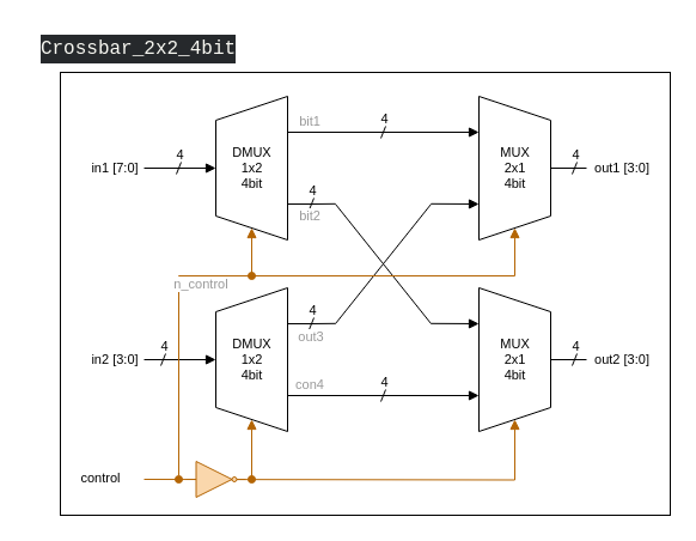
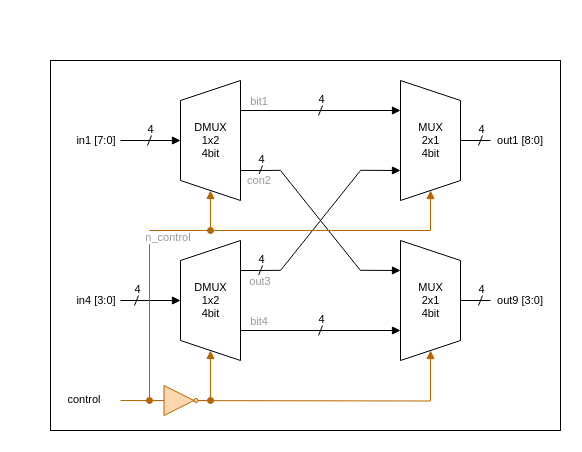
  <mxCell id="0" />
  <mxCell id="1" parent="0" />
- <mxCell id="2" value="&lt;div style=&quot;color: rgb(248, 248, 242); background-color: rgb(38, 41, 44); font-family: &amp;quot;Fira Code&amp;quot;, Consolas, &amp;quot;Courier New&amp;quot;, monospace, Menlo, Monaco, &amp;quot;Courier New&amp;quot;, monospace; font-size: 16px; line-height: 24px; white-space-collapse: preserve;&quot;&gt;&lt;div style=&quot;line-height: 24px;&quot;&gt;Crossbar_2x2_4bit&lt;/div&gt;&lt;/div&gt;" style="text;html=1;align=center;verticalAlign=middle;resizable=0;points=[];autosize=1;strokeColor=none;fillColor=none;fontFamily=Helvetica;fontSize=11;fontColor=default;labelBackgroundColor=default;" parent="1" vertex="1"><mxGeometry x="20" width="190" height="40" as="geometry" y="20" /></mxCell>
  <mxCell id="3" value="" style="group" parent="1" vertex="1" connectable="0"><mxGeometry x="50" y="60" width="510" height="370" as="geometry" /></mxCell>
  <mxCell id="4" style="edgeStyle=orthogonalEdgeStyle;shape=connector;rounded=0;orthogonalLoop=1;jettySize=auto;html=1;exitX=0.75;exitY=1;exitDx=0;exitDy=0;entryX=0.25;entryY=1;entryDx=0;entryDy=0;strokeColor=default;align=center;verticalAlign=middle;fontFamily=Helvetica;fontSize=11;fontColor=default;labelBackgroundColor=default;endArrow=block;endFill=1;" parent="3" source="7" target="14" edge="1"><mxGeometry relative="1" as="geometry" /></mxCell>
  <mxCell id="5" style="edgeStyle=orthogonalEdgeStyle;shape=connector;rounded=0;orthogonalLoop=1;jettySize=auto;html=1;exitX=0.25;exitY=1;exitDx=0;exitDy=0;strokeColor=default;align=center;verticalAlign=middle;fontFamily=Helvetica;fontSize=11;fontColor=default;labelBackgroundColor=default;endArrow=none;endFill=0;" parent="3" source="7" edge="1"><mxGeometry relative="1" as="geometry"><mxPoint x="230" y="109.8" as="targetPoint" /></mxGeometry></mxCell>
  <mxCell id="6" style="edgeStyle=orthogonalEdgeStyle;shape=connector;rounded=0;orthogonalLoop=1;jettySize=auto;html=1;exitX=0.5;exitY=0;exitDx=0;exitDy=0;strokeColor=default;align=center;verticalAlign=middle;fontFamily=Helvetica;fontSize=11;fontColor=default;labelBackgroundColor=default;endArrow=none;endFill=0;startArrow=block;startFill=1;" parent="3" source="7" edge="1"><mxGeometry relative="1" as="geometry"><mxPoint x="70" y="80" as="targetPoint" /></mxGeometry></mxCell>
  <mxCell id="7" value="" style="shape=trapezoid;perimeter=trapezoidPerimeter;whiteSpace=wrap;html=1;fixedSize=1;fontFamily=Helvetica;fontSize=11;fontColor=default;labelBackgroundColor=default;rotation=-90;" parent="3" vertex="1"><mxGeometry x="100" y="50" width="120" height="60" as="geometry" /></mxCell>
  <mxCell id="8" style="edgeStyle=orthogonalEdgeStyle;shape=connector;rounded=0;orthogonalLoop=1;jettySize=auto;html=1;exitX=0.25;exitY=1;exitDx=0;exitDy=0;entryX=0.75;entryY=1;entryDx=0;entryDy=0;strokeColor=default;align=center;verticalAlign=middle;fontFamily=Helvetica;fontSize=11;fontColor=default;labelBackgroundColor=default;endArrow=block;endFill=1;" parent="3" source="11" target="17" edge="1"><mxGeometry relative="1" as="geometry" /></mxCell>
  <mxCell id="9" style="edgeStyle=orthogonalEdgeStyle;shape=connector;rounded=0;orthogonalLoop=1;jettySize=auto;html=1;exitX=0.75;exitY=1;exitDx=0;exitDy=0;strokeColor=default;align=center;verticalAlign=middle;fontFamily=Helvetica;fontSize=11;fontColor=default;labelBackgroundColor=default;endArrow=none;endFill=0;" parent="3" source="11" edge="1"><mxGeometry relative="1" as="geometry"><mxPoint x="230" y="209.8" as="targetPoint" /></mxGeometry></mxCell>
  <mxCell id="10" style="edgeStyle=orthogonalEdgeStyle;shape=connector;rounded=0;orthogonalLoop=1;jettySize=auto;html=1;exitX=0.5;exitY=0;exitDx=0;exitDy=0;strokeColor=default;align=center;verticalAlign=middle;fontFamily=Helvetica;fontSize=11;fontColor=default;labelBackgroundColor=default;endArrow=none;endFill=0;startArrow=block;startFill=1;" parent="3" source="11" edge="1"><mxGeometry relative="1" as="geometry"><mxPoint x="70" y="240" as="targetPoint" /></mxGeometry></mxCell>
  <mxCell id="11" value="" style="shape=trapezoid;perimeter=trapezoidPerimeter;whiteSpace=wrap;html=1;fixedSize=1;fontFamily=Helvetica;fontSize=11;fontColor=default;labelBackgroundColor=default;rotation=-90;" parent="3" vertex="1"><mxGeometry x="100" y="210" width="120" height="60" as="geometry" /></mxCell>
  <mxCell id="12" style="shape=connector;rounded=0;orthogonalLoop=1;jettySize=auto;html=1;exitX=0.75;exitY=1;exitDx=0;exitDy=0;strokeColor=default;align=center;verticalAlign=middle;fontFamily=Helvetica;fontSize=11;fontColor=default;labelBackgroundColor=default;endArrow=none;endFill=0;startArrow=block;startFill=1;" parent="3" source="14" edge="1"><mxGeometry relative="1" as="geometry"><mxPoint x="310" y="109.8" as="targetPoint" /></mxGeometry></mxCell>
  <mxCell id="13" style="edgeStyle=orthogonalEdgeStyle;shape=connector;rounded=0;orthogonalLoop=1;jettySize=auto;html=1;exitX=0.5;exitY=0;exitDx=0;exitDy=0;strokeColor=default;align=center;verticalAlign=middle;fontFamily=Helvetica;fontSize=11;fontColor=default;labelBackgroundColor=default;endArrow=none;endFill=0;" parent="3" source="14" edge="1"><mxGeometry relative="1" as="geometry"><mxPoint x="440" y="80" as="targetPoint" /></mxGeometry></mxCell>
  <mxCell id="14" value="" style="shape=trapezoid;perimeter=trapezoidPerimeter;whiteSpace=wrap;html=1;fixedSize=1;fontFamily=Helvetica;fontSize=11;fontColor=default;labelBackgroundColor=default;rotation=-90;direction=west;" parent="3" vertex="1"><mxGeometry x="320" y="50" width="120" height="60" as="geometry" /></mxCell>
  <mxCell id="15" style="shape=connector;rounded=0;orthogonalLoop=1;jettySize=auto;html=1;exitX=0.25;exitY=1;exitDx=0;exitDy=0;strokeColor=default;align=center;verticalAlign=middle;fontFamily=Helvetica;fontSize=11;fontColor=default;labelBackgroundColor=default;endArrow=none;endFill=0;startArrow=block;startFill=1;" parent="3" source="17" edge="1"><mxGeometry relative="1" as="geometry"><mxPoint x="310" y="209.8" as="targetPoint" /></mxGeometry></mxCell>
  <mxCell id="16" style="edgeStyle=orthogonalEdgeStyle;shape=connector;rounded=0;orthogonalLoop=1;jettySize=auto;html=1;exitX=0.5;exitY=0;exitDx=0;exitDy=0;strokeColor=default;align=center;verticalAlign=middle;fontFamily=Helvetica;fontSize=11;fontColor=default;labelBackgroundColor=default;endArrow=none;endFill=0;" parent="3" source="17" edge="1"><mxGeometry relative="1" as="geometry"><mxPoint x="440" y="240.2" as="targetPoint" /></mxGeometry></mxCell>
  <mxCell id="17" value="" style="shape=trapezoid;perimeter=trapezoidPerimeter;whiteSpace=wrap;html=1;fixedSize=1;fontFamily=Helvetica;fontSize=11;fontColor=default;labelBackgroundColor=default;rotation=-90;direction=west;" parent="3" vertex="1"><mxGeometry x="320" y="210" width="120" height="60" as="geometry" /></mxCell>
  <mxCell id="18" value="" style="endArrow=none;html=1;rounded=0;strokeColor=default;align=center;verticalAlign=middle;fontFamily=Helvetica;fontSize=11;fontColor=default;labelBackgroundColor=default;" parent="3" edge="1"><mxGeometry width="50" height="50" relative="1" as="geometry"><mxPoint x="230" y="110" as="sourcePoint" /><mxPoint x="310" y="210" as="targetPoint" /></mxGeometry></mxCell>
  <mxCell id="19" value="" style="endArrow=none;html=1;rounded=0;strokeColor=default;align=center;verticalAlign=middle;fontFamily=Helvetica;fontSize=11;fontColor=default;labelBackgroundColor=default;" parent="3" edge="1"><mxGeometry width="50" height="50" relative="1" as="geometry"><mxPoint x="230" y="210" as="sourcePoint" /><mxPoint x="310" y="110" as="targetPoint" /></mxGeometry></mxCell>
  <mxCell id="20" value="" style="endArrow=block;html=1;rounded=0;strokeColor=#b46504;align=center;verticalAlign=middle;fontFamily=Helvetica;fontSize=11;fontColor=default;labelBackgroundColor=default;edgeStyle=orthogonalEdgeStyle;fillColor=#fad7ac;endFill=1;" parent="3" target="17" edge="1"><mxGeometry width="50" height="50" relative="1" as="geometry"><mxPoint x="70" y="340" as="sourcePoint" /><mxPoint x="150" y="290" as="targetPoint" /></mxGeometry></mxCell>
  <mxCell id="21" value="" style="endArrow=block;html=1;rounded=0;strokeColor=#b46504;align=center;verticalAlign=middle;fontFamily=Helvetica;fontSize=11;fontColor=default;labelBackgroundColor=default;entryX=0;entryY=0.5;entryDx=0;entryDy=0;fillColor=#fad7ac;endFill=1;" parent="3" target="11" edge="1"><mxGeometry width="50" height="50" relative="1" as="geometry"><mxPoint x="160" y="340" as="sourcePoint" /><mxPoint x="310" y="250" as="targetPoint" /></mxGeometry></mxCell>
  <mxCell id="22" style="edgeStyle=orthogonalEdgeStyle;shape=connector;rounded=0;orthogonalLoop=1;jettySize=auto;html=1;strokeColor=#b46504;align=center;verticalAlign=middle;fontFamily=Helvetica;fontSize=11;fontColor=default;labelBackgroundColor=default;endArrow=block;endFill=1;entryX=1;entryY=0.5;entryDx=0;entryDy=0;fillColor=#fad7ac;exitX=0.5;exitY=0;exitDx=0;exitDy=0;" parent="3" source="63" target="14" edge="1"><mxGeometry relative="1" as="geometry"><mxPoint x="99" y="170" as="targetPoint" /><Array as="points"><mxPoint x="99" y="170" /><mxPoint x="380" y="170" /></Array><mxPoint x="80" y="270" as="sourcePoint" /></mxGeometry></mxCell>
  <mxCell id="23" value="" style="endArrow=block;html=1;rounded=0;strokeColor=#b46504;align=center;verticalAlign=middle;fontFamily=Helvetica;fontSize=11;fontColor=default;labelBackgroundColor=default;entryX=0;entryY=0.5;entryDx=0;entryDy=0;fillColor=#fad7ac;endFill=1;" parent="3" target="7" edge="1"><mxGeometry width="50" height="50" relative="1" as="geometry"><mxPoint x="160" y="170" as="sourcePoint" /><mxPoint x="130" y="130" as="targetPoint" /></mxGeometry></mxCell>
  <mxCell id="24" value="in1 [7:0]" style="text;html=1;align=center;verticalAlign=middle;whiteSpace=wrap;rounded=0;fontFamily=Helvetica;fontSize=11;fontColor=default;labelBackgroundColor=default;" parent="3" vertex="1"><mxGeometry x="16" y="65" width="60" height="30" as="geometry" /></mxCell>
- <mxCell id="25" value="in2 [3:0]" style="text;html=1;align=center;verticalAlign=middle;whiteSpace=wrap;rounded=0;fontFamily=Helvetica;fontSize=11;fontColor=default;labelBackgroundColor=default;" parent="3" vertex="1"><mxGeometry x="16" y="225" width="60" height="30" as="geometry" /></mxCell>
- <mxCell id="26" value="out1 [3:0]" style="text;html=1;align=center;verticalAlign=middle;whiteSpace=wrap;rounded=0;fontFamily=Helvetica;fontSize=11;fontColor=default;labelBackgroundColor=default;" parent="3" vertex="1"><mxGeometry x="440" y="65" width="60" height="30" as="geometry" /></mxCell>
- <mxCell id="27" value="out2 [3:0]" style="text;html=1;align=center;verticalAlign=middle;whiteSpace=wrap;rounded=0;fontFamily=Helvetica;fontSize=11;fontColor=default;labelBackgroundColor=default;" parent="3" vertex="1"><mxGeometry x="440" y="225" width="60" height="30" as="geometry" /></mxCell>
+ <mxCell id="25" value="in4 [3:0]" style="text;html=1;align=center;verticalAlign=middle;whiteSpace=wrap;rounded=0;fontFamily=Helvetica;fontSize=11;fontColor=default;labelBackgroundColor=default;" parent="3" vertex="1"><mxGeometry x="16" y="225" width="60" height="30" as="geometry" /></mxCell>
+ <mxCell id="26" value="out1 [8:0]" style="text;html=1;align=center;verticalAlign=middle;whiteSpace=wrap;rounded=0;fontFamily=Helvetica;fontSize=11;fontColor=default;labelBackgroundColor=default;" parent="3" vertex="1"><mxGeometry x="440" y="65" width="60" height="30" as="geometry" /></mxCell>
+ <mxCell id="27" value="out9 [3:0]" style="text;html=1;align=center;verticalAlign=middle;whiteSpace=wrap;rounded=0;fontFamily=Helvetica;fontSize=11;fontColor=default;labelBackgroundColor=default;" parent="3" vertex="1"><mxGeometry x="440" y="225" width="60" height="30" as="geometry" /></mxCell>
  <mxCell id="28" value="control" style="text;html=1;align=center;verticalAlign=middle;whiteSpace=wrap;rounded=0;fontFamily=Helvetica;fontSize=11;fontColor=default;labelBackgroundColor=default;" parent="3" vertex="1"><mxGeometry x="4" y="324" width="60" height="30" as="geometry" /></mxCell>
  <mxCell id="29" value="&lt;font color=&quot;#999999&quot;&gt;n_control&lt;/font&gt;" style="text;html=1;align=center;verticalAlign=middle;whiteSpace=wrap;rounded=0;fontFamily=Helvetica;fontSize=11;fontColor=default;labelBackgroundColor=default;" parent="3" vertex="1"><mxGeometry x="88" y="162" width="60" height="30" as="geometry" /></mxCell>
  <mxCell id="30" value="DMUX&lt;div&gt;1x2&lt;/div&gt;&lt;div&gt;4bit&lt;/div&gt;" style="text;html=1;align=center;verticalAlign=middle;resizable=0;points=[];autosize=1;strokeColor=none;fillColor=none;fontFamily=Helvetica;fontSize=11;fontColor=default;labelBackgroundColor=default;" parent="3" vertex="1"><mxGeometry x="130" y="55" width="60" height="50" as="geometry" /></mxCell>
  <mxCell id="31" value="DMUX&lt;div&gt;1x2&lt;/div&gt;&lt;div&gt;4bit&lt;/div&gt;" style="text;html=1;align=center;verticalAlign=middle;resizable=0;points=[];autosize=1;strokeColor=none;fillColor=none;fontFamily=Helvetica;fontSize=11;fontColor=default;labelBackgroundColor=default;" parent="3" vertex="1"><mxGeometry x="130" y="215" width="60" height="50" as="geometry" /></mxCell>
  <mxCell id="32" value="MUX&lt;div&gt;2x1&lt;/div&gt;&lt;div&gt;4bit&lt;/div&gt;" style="text;html=1;align=center;verticalAlign=middle;resizable=0;points=[];autosize=1;strokeColor=none;fillColor=none;fontFamily=Helvetica;fontSize=11;fontColor=default;labelBackgroundColor=default;" parent="3" vertex="1"><mxGeometry x="355" y="215" width="50" height="50" as="geometry" /></mxCell>
  <mxCell id="33" value="MUX&lt;div&gt;2x1&lt;/div&gt;&lt;div&gt;4bit&lt;/div&gt;" style="text;html=1;align=center;verticalAlign=middle;resizable=0;points=[];autosize=1;strokeColor=none;fillColor=none;fontFamily=Helvetica;fontSize=11;fontColor=default;labelBackgroundColor=default;" parent="3" vertex="1"><mxGeometry x="355" y="55" width="50" height="50" as="geometry" /></mxCell>
  <mxCell id="34" value="" style="group;fontFamily=Helvetica;fontSize=11;fontColor=default;labelBackgroundColor=default;" parent="3" vertex="1" connectable="0"><mxGeometry x="85" y="54" width="30" height="31" as="geometry" /></mxCell>
  <mxCell id="35" value="4" style="text;html=1;align=center;verticalAlign=middle;resizable=0;points=[];autosize=1;strokeColor=none;fillColor=none;fontFamily=Helvetica;fontSize=11;fontColor=default;labelBackgroundColor=default;" parent="34" vertex="1"><mxGeometry width="30" height="30" as="geometry" /></mxCell>
  <mxCell id="36" value="" style="endArrow=none;html=1;rounded=0;strokeColor=default;align=center;verticalAlign=middle;fontFamily=Helvetica;fontSize=11;fontColor=default;labelBackgroundColor=default;" parent="34" edge="1"><mxGeometry width="50" height="50" relative="1" as="geometry"><mxPoint x="12" y="31" as="sourcePoint" /><mxPoint x="16" y="21" as="targetPoint" /></mxGeometry></mxCell>
  <mxCell id="37" value="" style="group;fontFamily=Helvetica;fontSize=11;fontColor=default;labelBackgroundColor=default;" parent="3" vertex="1" connectable="0"><mxGeometry x="72" y="214" width="30" height="31" as="geometry" /></mxCell>
  <mxCell id="38" value="4" style="text;html=1;align=center;verticalAlign=middle;resizable=0;points=[];autosize=1;strokeColor=none;fillColor=none;fontFamily=Helvetica;fontSize=11;fontColor=default;labelBackgroundColor=default;" parent="37" vertex="1"><mxGeometry width="30" height="30" as="geometry" /></mxCell>
  <mxCell id="39" value="" style="endArrow=none;html=1;rounded=0;strokeColor=default;align=center;verticalAlign=middle;fontFamily=Helvetica;fontSize=11;fontColor=default;labelBackgroundColor=default;" parent="37" edge="1"><mxGeometry width="50" height="50" relative="1" as="geometry"><mxPoint x="12" y="31" as="sourcePoint" /><mxPoint x="16" y="21" as="targetPoint" /></mxGeometry></mxCell>
  <mxCell id="40" value="" style="group;fontFamily=Helvetica;fontSize=11;fontColor=default;labelBackgroundColor=default;" parent="3" vertex="1" connectable="0"><mxGeometry x="256" y="244" width="30" height="31" as="geometry" /></mxCell>
  <mxCell id="41" value="4" style="text;html=1;align=center;verticalAlign=middle;resizable=0;points=[];autosize=1;strokeColor=none;fillColor=none;fontFamily=Helvetica;fontSize=11;fontColor=default;labelBackgroundColor=default;" parent="40" vertex="1"><mxGeometry width="30" height="30" as="geometry" /></mxCell>
  <mxCell id="42" value="" style="endArrow=none;html=1;rounded=0;strokeColor=default;align=center;verticalAlign=middle;fontFamily=Helvetica;fontSize=11;fontColor=default;labelBackgroundColor=default;" parent="40" edge="1"><mxGeometry width="50" height="50" relative="1" as="geometry"><mxPoint x="12" y="31" as="sourcePoint" /><mxPoint x="16" y="21" as="targetPoint" /></mxGeometry></mxCell>
  <mxCell id="43" value="" style="group;fontFamily=Helvetica;fontSize=11;fontColor=default;labelBackgroundColor=default;" parent="3" vertex="1" connectable="0"><mxGeometry x="256" y="24" width="30" height="31" as="geometry" /></mxCell>
  <mxCell id="44" value="4" style="text;html=1;align=center;verticalAlign=middle;resizable=0;points=[];autosize=1;strokeColor=none;fillColor=none;fontFamily=Helvetica;fontSize=11;fontColor=default;labelBackgroundColor=default;" parent="43" vertex="1"><mxGeometry width="30" height="30" as="geometry" /></mxCell>
  <mxCell id="45" value="" style="endArrow=none;html=1;rounded=0;strokeColor=default;align=center;verticalAlign=middle;fontFamily=Helvetica;fontSize=11;fontColor=default;labelBackgroundColor=default;" parent="43" edge="1"><mxGeometry width="50" height="50" relative="1" as="geometry"><mxPoint x="12" y="31" as="sourcePoint" /><mxPoint x="16" y="21" as="targetPoint" /></mxGeometry></mxCell>
  <mxCell id="46" value="" style="group;fontFamily=Helvetica;fontSize=11;fontColor=default;labelBackgroundColor=default;" parent="3" vertex="1" connectable="0"><mxGeometry x="196" y="84" width="30" height="31" as="geometry" /></mxCell>
  <mxCell id="47" value="4" style="text;html=1;align=center;verticalAlign=middle;resizable=0;points=[];autosize=1;strokeColor=none;fillColor=none;fontFamily=Helvetica;fontSize=11;fontColor=default;labelBackgroundColor=default;" parent="46" vertex="1"><mxGeometry width="30" height="30" as="geometry" /></mxCell>
  <mxCell id="48" value="" style="endArrow=none;html=1;rounded=0;strokeColor=default;align=center;verticalAlign=middle;fontFamily=Helvetica;fontSize=11;fontColor=default;labelBackgroundColor=default;" parent="46" edge="1"><mxGeometry width="50" height="50" relative="1" as="geometry"><mxPoint x="12" y="31" as="sourcePoint" /><mxPoint x="16" y="21" as="targetPoint" /></mxGeometry></mxCell>
  <mxCell id="49" value="" style="group;fontFamily=Helvetica;fontSize=11;fontColor=default;labelBackgroundColor=default;" parent="3" vertex="1" connectable="0"><mxGeometry x="196" y="184" width="45" height="56" as="geometry" /></mxCell>
  <mxCell id="50" value="4" style="text;html=1;align=center;verticalAlign=middle;resizable=0;points=[];autosize=1;strokeColor=none;fillColor=none;fontFamily=Helvetica;fontSize=11;fontColor=default;labelBackgroundColor=default;" parent="49" vertex="1"><mxGeometry width="30" height="30" as="geometry" /></mxCell>
  <mxCell id="51" value="" style="endArrow=none;html=1;rounded=0;strokeColor=default;align=center;verticalAlign=middle;fontFamily=Helvetica;fontSize=11;fontColor=default;labelBackgroundColor=default;" parent="49" edge="1"><mxGeometry width="50" height="50" relative="1" as="geometry"><mxPoint x="12" y="31" as="sourcePoint" /><mxPoint x="16" y="21" as="targetPoint" /></mxGeometry></mxCell>
  <mxCell id="52" value="&lt;font color=&quot;#999999&quot;&gt;out3&lt;/font&gt;" style="text;html=1;align=center;verticalAlign=middle;whiteSpace=wrap;rounded=0;fontFamily=Helvetica;fontSize=11;fontColor=default;labelBackgroundColor=default;" parent="49" vertex="1"><mxGeometry x="-16" y="22" width="60" height="30" as="geometry" /></mxCell>
  <mxCell id="53" value="" style="group;fontFamily=Helvetica;fontSize=11;fontColor=default;labelBackgroundColor=default;" parent="3" vertex="1" connectable="0"><mxGeometry x="416" y="54" width="30" height="31" as="geometry" /></mxCell>
  <mxCell id="54" value="4" style="text;html=1;align=center;verticalAlign=middle;resizable=0;points=[];autosize=1;strokeColor=none;fillColor=none;fontFamily=Helvetica;fontSize=11;fontColor=default;labelBackgroundColor=default;" parent="53" vertex="1"><mxGeometry width="30" height="30" as="geometry" /></mxCell>
  <mxCell id="55" value="" style="endArrow=none;html=1;rounded=0;strokeColor=default;align=center;verticalAlign=middle;fontFamily=Helvetica;fontSize=11;fontColor=default;labelBackgroundColor=default;" parent="53" edge="1"><mxGeometry width="50" height="50" relative="1" as="geometry"><mxPoint x="12" y="31" as="sourcePoint" /><mxPoint x="16" y="21" as="targetPoint" /></mxGeometry></mxCell>
  <mxCell id="56" value="" style="group;fontFamily=Helvetica;fontSize=11;fontColor=default;labelBackgroundColor=default;" parent="3" vertex="1" connectable="0"><mxGeometry x="416" y="214" width="30" height="31" as="geometry" /></mxCell>
  <mxCell id="57" value="4" style="text;html=1;align=center;verticalAlign=middle;resizable=0;points=[];autosize=1;strokeColor=none;fillColor=none;fontFamily=Helvetica;fontSize=11;fontColor=default;labelBackgroundColor=default;" parent="56" vertex="1"><mxGeometry width="30" height="30" as="geometry" /></mxCell>
  <mxCell id="58" value="" style="endArrow=none;html=1;rounded=0;strokeColor=default;align=center;verticalAlign=middle;fontFamily=Helvetica;fontSize=11;fontColor=default;labelBackgroundColor=default;" parent="56" edge="1"><mxGeometry width="50" height="50" relative="1" as="geometry"><mxPoint x="12" y="31" as="sourcePoint" /><mxPoint x="16" y="21" as="targetPoint" /></mxGeometry></mxCell>
  <mxCell id="59" value="&lt;font color=&quot;#999999&quot;&gt;bit1&lt;/font&gt;" style="text;html=1;align=center;verticalAlign=middle;whiteSpace=wrap;rounded=0;fontFamily=Helvetica;fontSize=11;fontColor=default;labelBackgroundColor=default;" parent="3" vertex="1"><mxGeometry x="179" y="26" width="60" height="30" as="geometry" /></mxCell>
- <mxCell id="60" value="&lt;font color=&quot;#999999&quot;&gt;bit2&lt;/font&gt;" style="text;html=1;align=center;verticalAlign=middle;whiteSpace=wrap;rounded=0;fontFamily=Helvetica;fontSize=11;fontColor=default;labelBackgroundColor=default;" parent="3" vertex="1"><mxGeometry x="179" y="105" width="60" height="30" as="geometry" /></mxCell>
- <mxCell id="61" value="&lt;font color=&quot;#999999&quot;&gt;con4&lt;/font&gt;" style="text;html=1;align=center;verticalAlign=middle;whiteSpace=wrap;rounded=0;fontFamily=Helvetica;fontSize=11;fontColor=default;labelBackgroundColor=default;" parent="3" vertex="1"><mxGeometry x="179" y="246" width="60" height="30" as="geometry" /></mxCell>
+ <mxCell id="60" value="&lt;font color=&quot;#999999&quot;&gt;con2&lt;/font&gt;" style="text;html=1;align=center;verticalAlign=middle;whiteSpace=wrap;rounded=0;fontFamily=Helvetica;fontSize=11;fontColor=default;labelBackgroundColor=default;" parent="3" vertex="1"><mxGeometry x="179" y="105" width="60" height="30" as="geometry" /></mxCell>
+ <mxCell id="61" value="&lt;font color=&quot;#999999&quot;&gt;bit4&lt;/font&gt;" style="text;html=1;align=center;verticalAlign=middle;whiteSpace=wrap;rounded=0;fontFamily=Helvetica;fontSize=11;fontColor=default;labelBackgroundColor=default;" parent="3" vertex="1"><mxGeometry x="179" y="246" width="60" height="30" as="geometry" /></mxCell>
  <mxCell id="62" value="" style="shape=ellipse;fillColor=#B46504;strokeColor=#b46504;html=1;sketch=0;fontFamily=Helvetica;fontSize=11;labelBackgroundColor=default;" parent="3" vertex="1"><mxGeometry x="157" y="337" width="6" height="6" as="geometry" /></mxCell>
  <mxCell id="63" value="" style="shape=ellipse;fillColor=#B46504;strokeColor=#b46504;html=1;sketch=0;fontFamily=Helvetica;fontSize=11;labelBackgroundColor=default;" parent="3" vertex="1"><mxGeometry x="96" y="337" width="6" height="6" as="geometry" /></mxCell>
  <mxCell id="64" value="" style="shape=ellipse;fillColor=#B46504;strokeColor=#b46504;html=1;sketch=0;fontFamily=Helvetica;fontSize=11;labelBackgroundColor=default;" parent="3" vertex="1"><mxGeometry x="157" y="167" width="6" height="6" as="geometry" /></mxCell>
  <mxCell id="65" value="" style="verticalLabelPosition=bottom;shadow=0;dashed=0;align=center;html=1;verticalAlign=top;shape=mxgraph.electrical.logic_gates.inverter_2;fontFamily=Helvetica;fontSize=11;labelBackgroundColor=default;rotation=0;fillColor=#fad7ac;strokeColor=#b46504;" parent="3" vertex="1"><mxGeometry x="105" y="325" width="50" height="30" as="geometry" /></mxCell>
  <mxCell id="66" value="" style="rounded=0;whiteSpace=wrap;html=1;fontFamily=Helvetica;fontSize=11;fontColor=default;labelBackgroundColor=default;fillColor=none;" parent="3" vertex="1"><mxGeometry width="510" height="370" as="geometry" /></mxCell>
